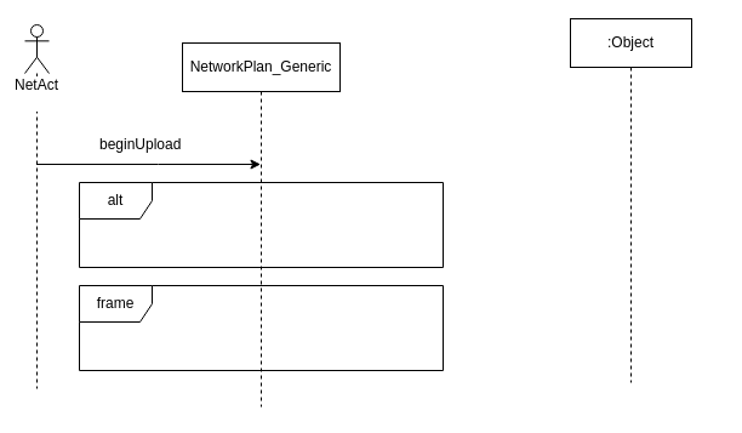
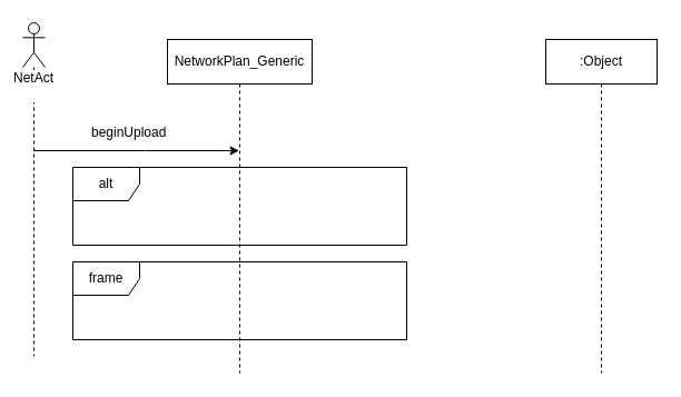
  <mxCell id="0" />
  <mxCell id="1" parent="0" />
  <mxCell id="2" value="NetworkPlan_Generic" style="shape=umlLifeline;perimeter=lifelinePerimeter;whiteSpace=wrap;html=1;container=1;collapsible=0;recursiveResize=0;outlineConnect=0;" vertex="1" parent="1"><mxGeometry x="150" y="35" width="130" height="300" as="geometry" /></mxCell>
- <mxCell id="3" value=":Object" style="shape=umlLifeline;perimeter=lifelinePerimeter;whiteSpace=wrap;html=1;container=1;collapsible=0;recursiveResize=0;outlineConnect=0;" vertex="1" parent="1"><mxGeometry x="470" y="15" width="100" height="300" as="geometry" /></mxCell>
+ <mxCell id="3" value=":Object" style="shape=umlLifeline;perimeter=lifelinePerimeter;whiteSpace=wrap;html=1;container=1;collapsible=0;recursiveResize=0;outlineConnect=0;" vertex="1" parent="1"><mxGeometry x="490" y="35" width="100" height="300" as="geometry" /></mxCell>
  <mxCell id="4" style="edgeStyle=orthogonalEdgeStyle;rounded=0;orthogonalLoop=1;jettySize=auto;html=1;" edge="1" parent="1" source="5" target="2"><mxGeometry relative="1" as="geometry"><Array as="points"><mxPoint x="130" y="135" /><mxPoint x="130" y="135" /></Array></mxGeometry></mxCell>
  <mxCell id="5" value="&lt;div&gt;NetAct&lt;/div&gt;&lt;div&gt;&lt;br&gt;&lt;/div&gt;" style="shape=umlLifeline;participant=umlActor;perimeter=lifelinePerimeter;whiteSpace=wrap;html=1;container=1;collapsible=0;recursiveResize=0;verticalAlign=top;spacingTop=36;labelBackgroundColor=#ffffff;outlineConnect=0;" vertex="1" parent="1"><mxGeometry x="20" y="20" width="20" height="300" as="geometry" /></mxCell>
  <mxCell id="6" value="beginUpload" style="text;html=1;" vertex="1" parent="1"><mxGeometry x="80" y="105" width="100" height="30" as="geometry" /></mxCell>
  <mxCell id="7" value="alt" style="shape=umlFrame;whiteSpace=wrap;html=1;" vertex="1" parent="1"><mxGeometry x="65" y="150" width="300" height="70" as="geometry" /></mxCell>
  <mxCell id="8" value="frame" style="shape=umlFrame;whiteSpace=wrap;html=1;" vertex="1" parent="1"><mxGeometry x="65" y="235" width="300" height="70" as="geometry" /></mxCell>
